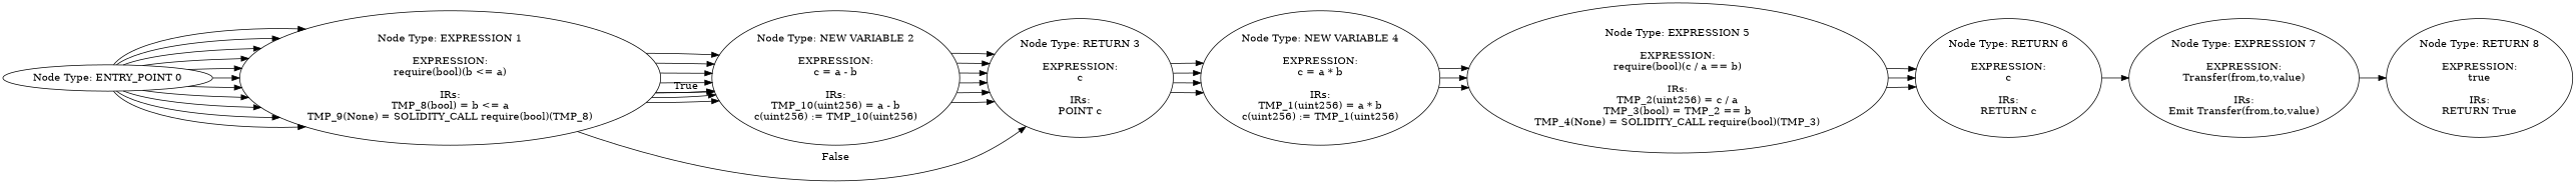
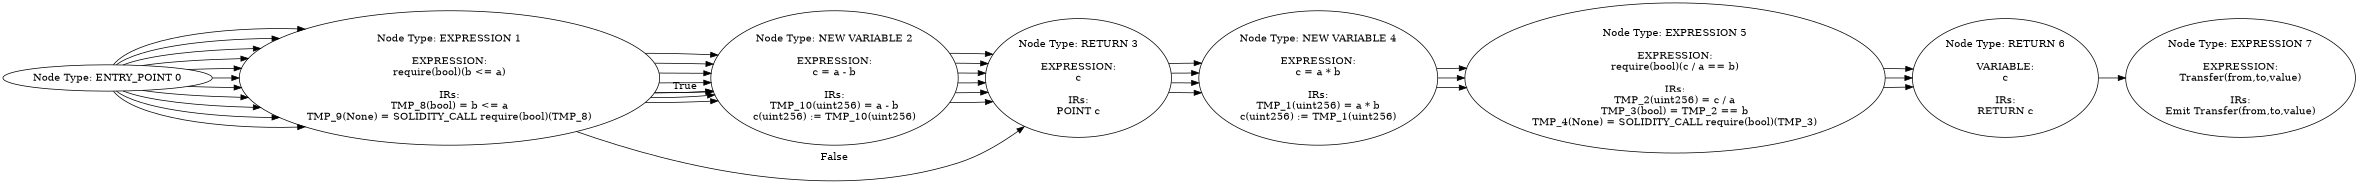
  digraph {
    rankdir=LR
    n1 [label="Node Type: ENTRY_POINT 0\n"]
    n2 [label="Node Type: EXPRESSION 1\n\nEXPRESSION:\nrequire(bool)(b <= a)\n\nIRs:\nTMP_8(bool) = b <= a\nTMP_9(None) = SOLIDITY_CALL require(bool)(TMP_8)"]
    n3 [label="Node Type: NEW VARIABLE 2\n\nEXPRESSION:\nc = a - b\n\nIRs:\nTMP_10(uint256) = a - b\nc(uint256) := TMP_10(uint256)"]
    n4 [label="Node Type: RETURN 3\n\nEXPRESSION:\nc\n\nIRs:\nPOINT c"]
    n5 [label="Node Type: NEW VARIABLE 4\n\nEXPRESSION:\nc = a * b\n\nIRs:\nTMP_1(uint256) = a * b\nc(uint256) := TMP_1(uint256)"]
    n6 [label="Node Type: EXPRESSION 5\n\nEXPRESSION:\nrequire(bool)(c / a == b)\n\nIRs:\nTMP_2(uint256) = c / a\nTMP_3(bool) = TMP_2 == b\nTMP_4(None) = SOLIDITY_CALL require(bool)(TMP_3)"]
-   n7 [label="Node Type: RETURN 6\n\nEXPRESSION:\nc\n\nIRs:\nRETURN c"]
+   n7 [label="Node Type: RETURN 6\n\nVARIABLE:\nc\n\nIRs:\nRETURN c"]
    n8 [label="Node Type: EXPRESSION 7\n\nEXPRESSION:\nTransfer(from,to,value)\n\nIRs:\nEmit Transfer(from,to,value)"]
-   n9 [label="Node Type: RETURN 8\n\nEXPRESSION:\ntrue\n\nIRs:\nRETURN True"]
    n1 -> n2
    n1 -> n2
    n1 -> n2
    n1 -> n2
    n1 -> n2
    n1 -> n2
    n1 -> n2
    n1 -> n2
    n1 -> n2
    n1 -> n2
    n1 -> n2
    n2 -> n3
    n2 -> n3
    n2 -> n3
    n2 -> n3
    n2 -> n3
    n2 -> n3
    n2 -> n3 [label=True]
    n2 -> n3
    n2 -> n4 [label=False]
    n3 -> n4
    n3 -> n4
    n3 -> n4
    n3 -> n4
    n3 -> n4
    n3 -> n4
    n4 -> n5
    n4 -> n5
    n4 -> n5
    n4 -> n5
    n5 -> n6
    n5 -> n6
    n5 -> n6
    n6 -> n7
    n6 -> n7
    n6 -> n7
    n7 -> n8
-   n8 -> n9
  }
